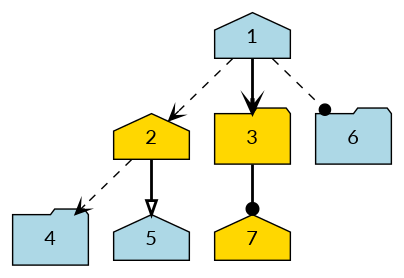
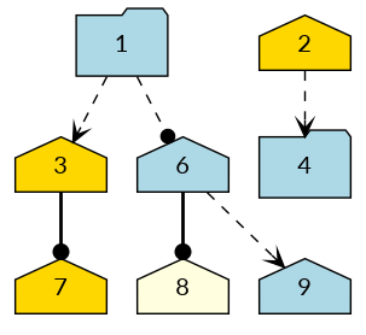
  digraph {
    fontname=Lato
    node [fillcolor=lightblue fontname=Lato shape=house style="driver node,filled"]
    edge [arrowhead=vee fontname=Lato style=dashed]
-   1 [style="main node,filled" texlbl=mathpazo]
+   1 [shape=folder style="main node,filled" texlbl=mathpazo]
    2 [fillcolor=gold texlbl="ot1ppl.fd"]
-   3 [fillcolor=gold shape=folder style="cfg node,filled" texlbl="texfonts.map"]
-   6 [shape=folder texlbl="pdftex.map"]
+   3 [fillcolor=gold style="cfg node,filled" texlbl="texfonts.map"]
+   6 [texlbl="pdftex.map"]
    4 [shape=folder texlbl="pplr7t.tfm"]
-   5 [texlbl="pplr7t.vf"]
    7 [fillcolor=gold texlbl="pplr8r.tfm"]
-   1 -> 2
-   1 -> 3 [style=bold]
+   8 [fillcolor=lightyellow texlbl="8r.enc"]
+   9 [texlbl="uplr8a.pfb"]
+   1 -> 3
    1 -> 6 [arrowhead=dot]
    2 -> 4
-   2 -> 5 [arrowhead=onormal style=bold]
    3 -> 7 [arrowhead=dot style=bold]
+   6 -> 8 [arrowhead=dot style=bold]
+   6 -> 9
  }
